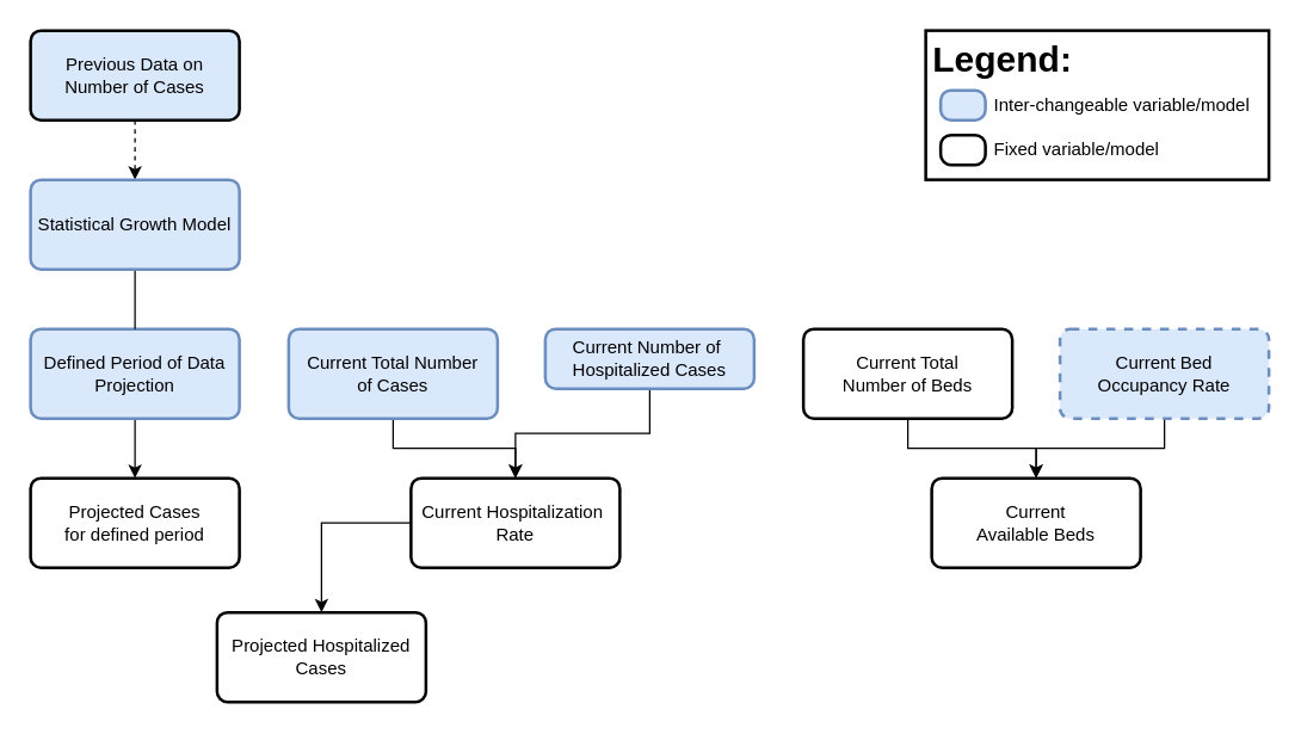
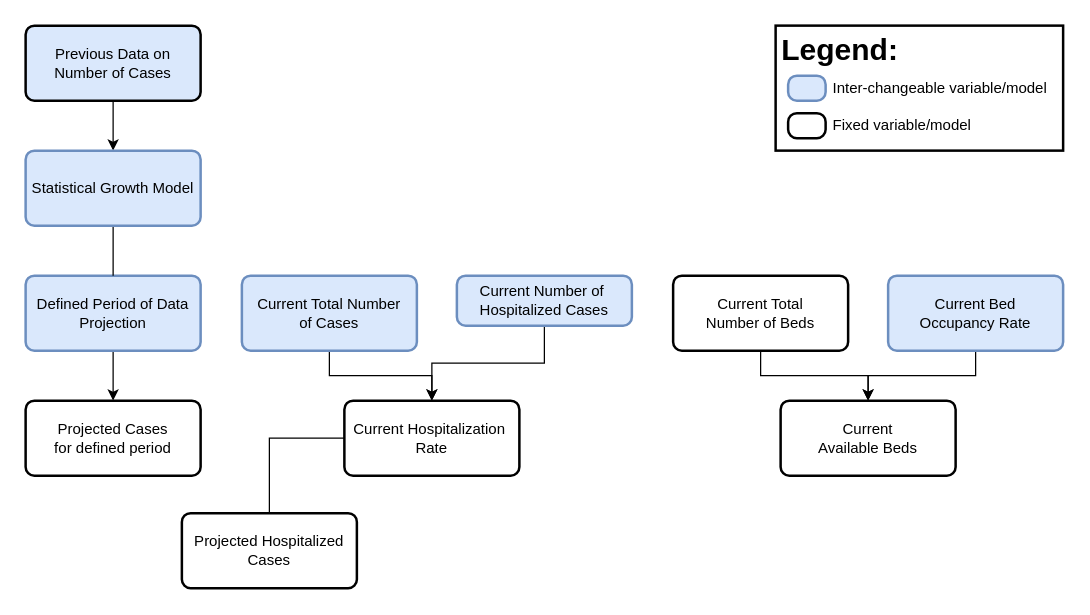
  <mxCell id="0" />
  <mxCell id="1" parent="0" />
  <mxCell id="2" value="" style="edgeStyle=orthogonalEdgeStyle;rounded=0;orthogonalLoop=1;jettySize=auto;html=1;" edge="1" parent="1" source="3" target="4"><mxGeometry relative="1" as="geometry" /></mxCell>
  <mxCell id="3" value="Defined Period of Data Projection" style="rounded=1;whiteSpace=wrap;html=1;absoluteArcSize=1;arcSize=14;strokeWidth=2;fillColor=#dae8fc;strokeColor=#6c8ebf;" vertex="1" parent="1"><mxGeometry x="20" y="220" width="140" height="60" as="geometry" /></mxCell>
  <mxCell id="4" value="Projected Cases&lt;br&gt;for defined period" style="rounded=1;whiteSpace=wrap;html=1;absoluteArcSize=1;arcSize=14;strokeWidth=2;" vertex="1" parent="1"><mxGeometry x="20" y="320" width="140" height="60" as="geometry" /></mxCell>
  <mxCell id="5" value="" style="edgeStyle=orthogonalEdgeStyle;rounded=0;orthogonalLoop=1;jettySize=auto;html=1;" edge="1" parent="1" source="6" target="9"><mxGeometry relative="1" as="geometry" /></mxCell>
  <mxCell id="6" value="Current Total &lt;br&gt;Number of Beds" style="rounded=1;whiteSpace=wrap;html=1;absoluteArcSize=1;arcSize=14;strokeWidth=2;" vertex="1" parent="1"><mxGeometry x="538" y="220" width="140" height="60" as="geometry" /></mxCell>
  <mxCell id="7" style="edgeStyle=orthogonalEdgeStyle;rounded=0;orthogonalLoop=1;jettySize=auto;html=1;" edge="1" parent="1" source="8" target="9"><mxGeometry relative="1" as="geometry" /></mxCell>
- <mxCell id="8" value="Current Bed &lt;br&gt;Occupancy Rate" style="rounded=1;whiteSpace=wrap;html=1;absoluteArcSize=1;arcSize=14;strokeWidth=2;fillColor=#dae8fc;strokeColor=#6c8ebf;dashed=1;" vertex="1" parent="1"><mxGeometry x="710" y="220" width="140" height="60" as="geometry" /></mxCell>
+ <mxCell id="8" value="Current Bed &lt;br&gt;Occupancy Rate" style="rounded=1;whiteSpace=wrap;html=1;absoluteArcSize=1;arcSize=14;strokeWidth=2;fillColor=#dae8fc;strokeColor=#6c8ebf;" vertex="1" parent="1"><mxGeometry x="710" y="220" width="140" height="60" as="geometry" /></mxCell>
  <mxCell id="9" value="Current &lt;br&gt;Available Beds" style="rounded=1;whiteSpace=wrap;html=1;absoluteArcSize=1;arcSize=14;strokeWidth=2;" vertex="1" parent="1"><mxGeometry x="624" y="320" width="140" height="60" as="geometry" /></mxCell>
  <mxCell id="10" value="Projected Hospitalized Cases" style="rounded=1;whiteSpace=wrap;html=1;absoluteArcSize=1;arcSize=14;strokeWidth=2;" vertex="1" parent="1"><mxGeometry x="145" y="410" width="140" height="60" as="geometry" /></mxCell>
  <mxCell id="11" value="" style="edgeStyle=orthogonalEdgeStyle;rounded=0;orthogonalLoop=1;jettySize=auto;html=1;" edge="1" parent="1" source="12" target="16"><mxGeometry relative="1" as="geometry" /></mxCell>
  <mxCell id="12" value="Current Total Number&lt;br&gt;of Cases" style="rounded=1;whiteSpace=wrap;html=1;absoluteArcSize=1;arcSize=14;strokeWidth=2;fillColor=#dae8fc;strokeColor=#6c8ebf;" vertex="1" parent="1"><mxGeometry x="193" y="220" width="140" height="60" as="geometry" /></mxCell>
  <mxCell id="13" style="edgeStyle=orthogonalEdgeStyle;rounded=0;orthogonalLoop=1;jettySize=auto;html=1;" edge="1" parent="1" source="14" target="16"><mxGeometry relative="1" as="geometry" /></mxCell>
  <mxCell id="14" value="Current Number of&amp;nbsp;&lt;br&gt;Hospitalized Cases" style="rounded=1;whiteSpace=wrap;html=1;absoluteArcSize=1;arcSize=14;strokeWidth=2;fillColor=#dae8fc;strokeColor=#6c8ebf;" vertex="1" parent="1"><mxGeometry x="365" y="220" width="140" height="40" as="geometry" /></mxCell>
- <mxCell id="15" style="edgeStyle=orthogonalEdgeStyle;rounded=0;orthogonalLoop=1;jettySize=auto;html=1;entryX=0.5;entryY=0;entryDx=0;entryDy=0;" edge="1" parent="1" source="16" target="10"><mxGeometry relative="1" as="geometry"><Array as="points"><mxPoint x="215" y="350" /></Array></mxGeometry></mxCell>
+ <mxCell id="15" style="edgeStyle=orthogonalEdgeStyle;rounded=0;orthogonalLoop=1;jettySize=auto;html=1;entryX=0.5;entryY=0;entryDx=0;entryDy=0;endArrow=none;" edge="1" parent="1" source="16" target="10"><mxGeometry relative="1" as="geometry"><Array as="points"><mxPoint x="215" y="350" /></Array></mxGeometry></mxCell>
  <mxCell id="16" value="Current Hospitalization&amp;nbsp;&lt;br&gt;Rate" style="rounded=1;whiteSpace=wrap;html=1;absoluteArcSize=1;arcSize=14;strokeWidth=2;" vertex="1" parent="1"><mxGeometry x="275" y="320" width="140" height="60" as="geometry" /></mxCell>
- <mxCell id="17" value="" style="edgeStyle=orthogonalEdgeStyle;rounded=0;orthogonalLoop=1;jettySize=auto;html=1;dashed=1;" edge="1" parent="1" source="18" target="20"><mxGeometry relative="1" as="geometry" /></mxCell>
+ <mxCell id="17" value="" style="edgeStyle=orthogonalEdgeStyle;rounded=0;orthogonalLoop=1;jettySize=auto;html=1;" edge="1" parent="1" source="18" target="20"><mxGeometry relative="1" as="geometry" /></mxCell>
  <mxCell id="18" value="Previous Data on Number of Cases" style="rounded=1;whiteSpace=wrap;html=1;absoluteArcSize=1;arcSize=14;strokeWidth=2;fillColor=#dae8fc;" vertex="1" parent="1"><mxGeometry x="20" y="20" width="140" height="60" as="geometry" /></mxCell>
  <mxCell id="19" value="" style="edgeStyle=orthogonalEdgeStyle;rounded=0;orthogonalLoop=1;jettySize=auto;html=1;endArrow=none;" edge="1" parent="1" source="20" target="3"><mxGeometry relative="1" as="geometry" /></mxCell>
  <mxCell id="20" value="Statistical Growth Model" style="rounded=1;whiteSpace=wrap;html=1;absoluteArcSize=1;arcSize=14;strokeWidth=2;fillColor=#dae8fc;strokeColor=#6c8ebf;" vertex="1" parent="1"><mxGeometry x="20" y="120" width="140" height="60" as="geometry" /></mxCell>
  <mxCell id="21" value="&lt;h1&gt;Legend:&lt;/h1&gt;&lt;div&gt;&lt;br&gt;&lt;/div&gt;" style="text;html=1;spacing=5;spacingTop=-20;whiteSpace=wrap;overflow=hidden;rounded=0;strokeColor=#000000;strokeWidth=2;" vertex="1" parent="1"><mxGeometry x="620" y="20" width="230" height="100" as="geometry" /></mxCell>
  <mxCell id="22" value="" style="rounded=1;whiteSpace=wrap;html=1;absoluteArcSize=1;arcSize=14;strokeWidth=2;fillColor=#dae8fc;strokeColor=#6c8ebf;" vertex="1" parent="1"><mxGeometry x="630" y="60" width="30" height="20" as="geometry" /></mxCell>
  <mxCell id="23" value="" style="rounded=1;whiteSpace=wrap;html=1;absoluteArcSize=1;arcSize=14;strokeWidth=2;" vertex="1" parent="1"><mxGeometry x="630" y="90" width="30" height="20" as="geometry" /></mxCell>
  <mxCell id="24" value="Inter-changeable variable/model" style="text;html=1;strokeColor=none;fillColor=none;align=left;verticalAlign=middle;whiteSpace=wrap;rounded=0;" vertex="1" parent="1"><mxGeometry x="664" y="60" width="176" height="20" as="geometry" /></mxCell>
  <mxCell id="25" value="Fixed variable/model" style="text;html=1;strokeColor=none;fillColor=none;align=left;verticalAlign=middle;whiteSpace=wrap;rounded=0;" vertex="1" parent="1"><mxGeometry x="664" y="90" width="176" height="20" as="geometry" /></mxCell>
